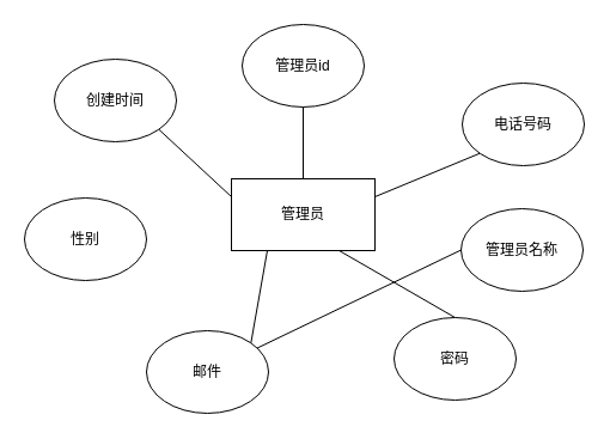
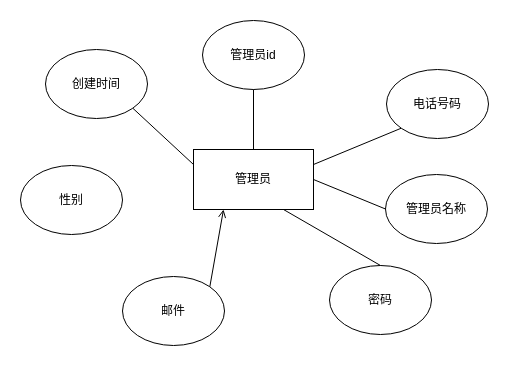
  <mxCell id="0" />
  <mxCell id="1" parent="0" />
  <mxCell id="2" value="管理员" style="rounded=0;whiteSpace=wrap;html=1;" vertex="1" parent="1"><mxGeometry x="193" y="149" width="120" height="60" as="geometry" /></mxCell>
  <mxCell id="3" value="管理员id" style="ellipse;whiteSpace=wrap;html=1;" vertex="1" parent="1"><mxGeometry x="202" y="20" width="102" height="69" as="geometry" /></mxCell>
  <mxCell id="4" value="电话号码" style="ellipse;whiteSpace=wrap;html=1;" vertex="1" parent="1"><mxGeometry x="386" y="69" width="102" height="69" as="geometry" /></mxCell>
  <mxCell id="5" value="管理员名称" style="ellipse;whiteSpace=wrap;html=1;" vertex="1" parent="1"><mxGeometry x="385" y="174" width="102" height="69" as="geometry" /></mxCell>
  <mxCell id="6" value="密码" style="ellipse;whiteSpace=wrap;html=1;" vertex="1" parent="1"><mxGeometry x="329" y="265" width="102" height="69" as="geometry" /></mxCell>
  <mxCell id="7" value="邮件" style="ellipse;whiteSpace=wrap;html=1;" vertex="1" parent="1"><mxGeometry x="122" y="276" width="102" height="69" as="geometry" /></mxCell>
  <mxCell id="8" value="性别" style="ellipse;whiteSpace=wrap;html=1;" vertex="1" parent="1"><mxGeometry x="20" y="165" width="102" height="69" as="geometry" /></mxCell>
  <mxCell id="9" value="创建时间" style="ellipse;whiteSpace=wrap;html=1;" vertex="1" parent="1"><mxGeometry x="45" y="49" width="102" height="69" as="geometry" /></mxCell>
  <mxCell id="10" value="" style="endArrow=none;html=1;rounded=0;entryX=0.5;entryY=0;entryDx=0;entryDy=0;exitX=0.5;exitY=1;exitDx=0;exitDy=0;" edge="1" parent="1" source="3" target="2"><mxGeometry width="50" height="50" relative="1" as="geometry"><mxPoint x="209" y="250" as="sourcePoint" /><mxPoint x="259" y="200" as="targetPoint" /></mxGeometry></mxCell>
  <mxCell id="11" value="" style="endArrow=none;html=1;rounded=0;entryX=1;entryY=0.25;entryDx=0;entryDy=0;exitX=0;exitY=1;exitDx=0;exitDy=0;" edge="1" parent="1" source="4" target="2"><mxGeometry width="50" height="50" relative="1" as="geometry"><mxPoint x="282" y="79" as="sourcePoint" /><mxPoint x="263" y="159" as="targetPoint" /></mxGeometry></mxCell>
- <mxCell id="12" value="" style="endArrow=none;html=1;rounded=0;exitX=0;exitY=0.5;exitDx=0;exitDy=0;" edge="1" parent="1" source="5" target="7"><mxGeometry width="50" height="50" relative="1" as="geometry"><mxPoint x="292" y="89" as="sourcePoint" /><mxPoint x="273" y="169" as="targetPoint" /></mxGeometry></mxCell>
+ <mxCell id="12" value="" style="endArrow=none;html=1;rounded=0;entryX=1;entryY=0.5;entryDx=0;entryDy=0;exitX=0;exitY=0.5;exitDx=0;exitDy=0;" edge="1" parent="1" source="5" target="2"><mxGeometry width="50" height="50" relative="1" as="geometry"><mxPoint x="292" y="89" as="sourcePoint" /><mxPoint x="273" y="169" as="targetPoint" /></mxGeometry></mxCell>
  <mxCell id="13" value="" style="endArrow=none;html=1;rounded=0;entryX=0.75;entryY=1;entryDx=0;entryDy=0;exitX=0.5;exitY=0;exitDx=0;exitDy=0;" edge="1" parent="1" source="6" target="2"><mxGeometry width="50" height="50" relative="1" as="geometry"><mxPoint x="302" y="99" as="sourcePoint" /><mxPoint x="283" y="179" as="targetPoint" /></mxGeometry></mxCell>
- <mxCell id="14" value="" style="endArrow=none;html=1;rounded=0;entryX=0.25;entryY=1;entryDx=0;entryDy=0;exitX=1;exitY=0;exitDx=0;exitDy=0;" edge="1" parent="1" source="7" target="2"><mxGeometry width="50" height="50" relative="1" as="geometry"><mxPoint x="312" y="109" as="sourcePoint" /><mxPoint x="293" y="189" as="targetPoint" /></mxGeometry></mxCell>
+ <mxCell id="14" value="" style="endArrow=open;html=1;rounded=0;entryX=0.25;entryY=1;entryDx=0;entryDy=0;exitX=1;exitY=0;exitDx=0;exitDy=0;" edge="1" parent="1" source="7" target="2"><mxGeometry width="50" height="50" relative="1" as="geometry"><mxPoint x="312" y="109" as="sourcePoint" /><mxPoint x="293" y="189" as="targetPoint" /></mxGeometry></mxCell>
  <mxCell id="15" value="" style="endArrow=none;html=1;rounded=0;entryX=0;entryY=0.25;entryDx=0;entryDy=0;exitX=1;exitY=1;exitDx=0;exitDy=0;" edge="1" parent="1" source="9" target="2"><mxGeometry width="50" height="50" relative="1" as="geometry"><mxPoint x="332" y="129" as="sourcePoint" /><mxPoint x="313" y="209" as="targetPoint" /></mxGeometry></mxCell>
